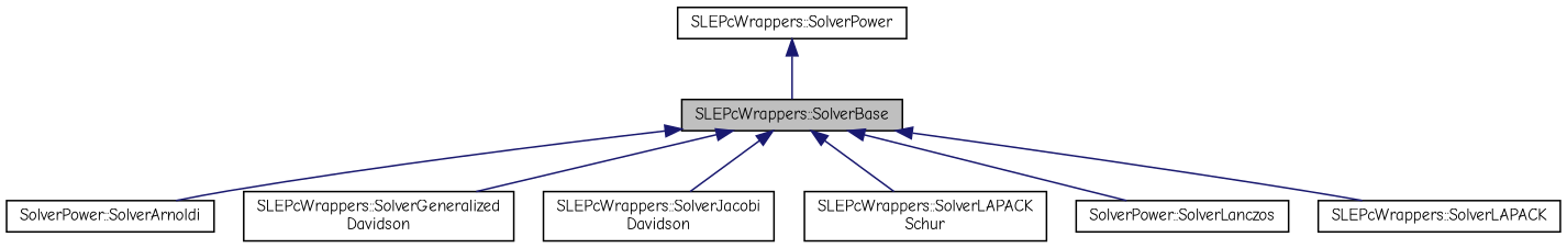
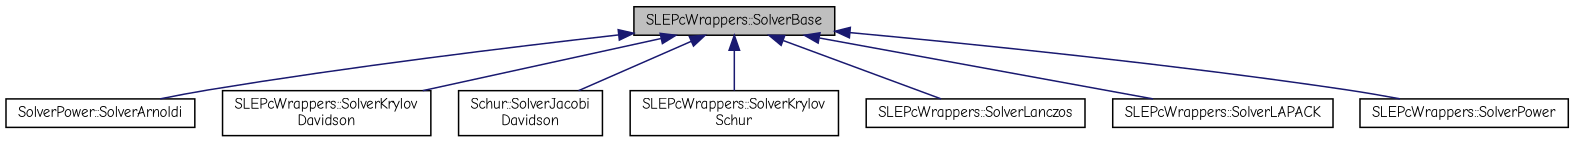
  digraph {
    fontname="Comic Neue"
    rankdir=TB
    node [color=black fillcolor=white fontname="Comic Neue" fontsize=10 shape=record style=filled]
    edge [color=midnightblue dir=back fontname="Comic Neue" fontsize=10 labelfontname=Helvetica labelfontsize=10 style=solid]
    n1 [fillcolor=grey75 fontcolor=black height=0.2 label="SLEPcWrappers::SolverBase" width=0.4]
    n2 [height=0.2 label="SolverPower::SolverArnoldi" width=0.4]
-   n3 [height=0.2 label="SLEPcWrappers::SolverGeneralized\lDavidson" width=0.4]
-   n4 [height=0.2 label="SLEPcWrappers::SolverJacobi\lDavidson" width=0.4]
-   n5 [height=0.2 label="SLEPcWrappers::SolverLAPACK\lSchur" width=0.4]
-   n6 [height=0.2 label="SolverPower::SolverLanczos" width=0.4]
+   n3 [height=0.2 label="SLEPcWrappers::SolverKrylov\lDavidson" width=0.4]
+   n4 [height=0.2 label="Schur::SolverJacobi\lDavidson" width=0.4]
+   n5 [height=0.2 label="SLEPcWrappers::SolverKrylov\lSchur" width=0.4]
+   n6 [height=0.2 label="SLEPcWrappers::SolverLanczos" width=0.4]
    n7 [height=0.2 label="SLEPcWrappers::SolverLAPACK" width=0.4]
    n8 [height=0.2 label="SLEPcWrappers::SolverPower" width=0.4]
    n1 -> n2
    n1 -> n3
    n1 -> n4
    n1 -> n5
    n1 -> n6
    n1 -> n7
-   n8 -> n1
+   n1 -> n8
  }
